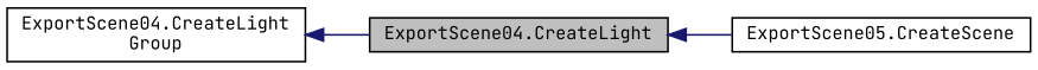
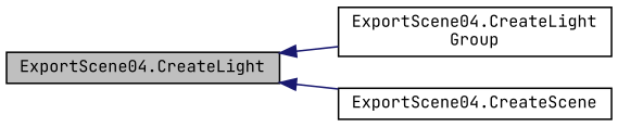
  digraph {
    fontname="JetBrains Mono"
    rankdir=LR
    node [color=black fillcolor=white fontname="JetBrains Mono" fontsize=10 shape=record style=filled]
    edge [color=midnightblue dir=back fontname="JetBrains Mono" fontsize=10 labelfontname=Helvetica labelfontsize=10 style=solid]
    n1 [fillcolor=grey75 fontcolor=black height=0.2 label="ExportScene04.CreateLight" width=0.4]
    n2 [height=0.2 label="ExportScene04.CreateLight\lGroup" width=0.4]
-   n3 [height=0.2 label="ExportScene05.CreateScene" width=0.4]
-   n2 -> n1
+   n3 [height=0.2 label="ExportScene04.CreateScene" width=0.4]
+   n1 -> n2
    n1 -> n3
  }
